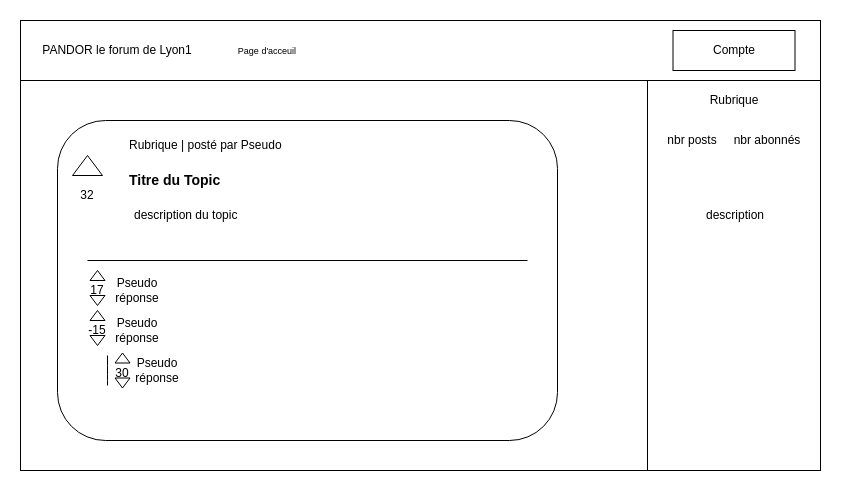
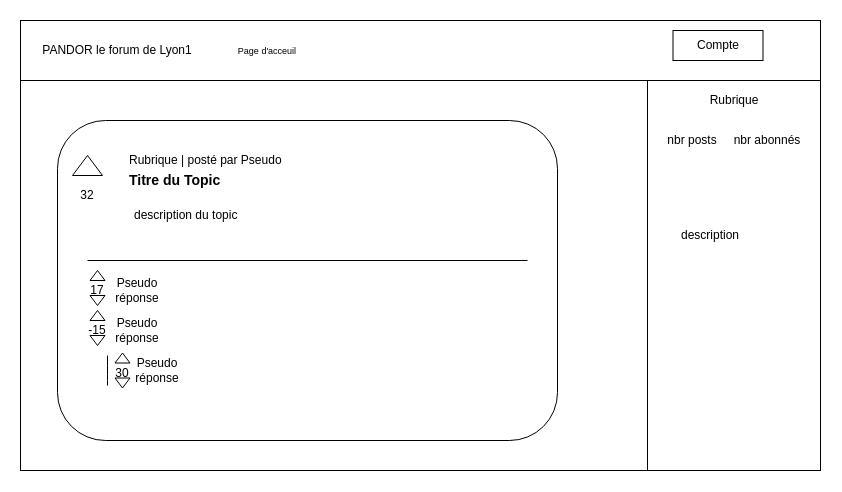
  <mxCell id="0" />
  <mxCell id="1" parent="0" />
  <mxCell id="2" value="" style="rounded=0;whiteSpace=wrap;html=1;" parent="1" vertex="1"><mxGeometry x="20" y="20" width="800" height="450" as="geometry" /></mxCell>
  <mxCell id="3" value="" style="rounded=0;whiteSpace=wrap;html=1;" parent="1" vertex="1"><mxGeometry x="20" y="20" width="800" height="60" as="geometry" /></mxCell>
  <mxCell id="4" value="PANDOR le forum de Lyon1" style="text;html=1;strokeColor=none;fillColor=none;align=center;verticalAlign=middle;whiteSpace=wrap;rounded=0;" parent="1" vertex="1"><mxGeometry x="27" y="40" width="180" height="20" as="geometry" /></mxCell>
  <mxCell id="5" value="&lt;font style=&quot;font-size: 9px&quot;&gt;Page d'acceuil&lt;br&gt;&lt;/font&gt;" style="text;html=1;strokeColor=none;fillColor=none;align=center;verticalAlign=middle;whiteSpace=wrap;rounded=0;" parent="1" vertex="1"><mxGeometry x="197" y="40" width="140" height="20" as="geometry" /></mxCell>
  <mxCell id="6" value="" style="rounded=0;whiteSpace=wrap;html=1;" parent="1" vertex="1"><mxGeometry x="647" y="80" width="173" height="390" as="geometry" /></mxCell>
  <mxCell id="7" value="Rubrique" style="text;html=1;strokeColor=none;fillColor=none;align=center;verticalAlign=middle;whiteSpace=wrap;rounded=0;" parent="1" vertex="1"><mxGeometry x="668.5" y="90" width="130" height="20" as="geometry" /></mxCell>
- <mxCell id="8" value="description" style="text;html=1;strokeColor=none;fillColor=none;align=center;verticalAlign=middle;whiteSpace=wrap;rounded=0;" parent="1" vertex="1"><mxGeometry x="674.5" y="190" width="120" height="50" as="geometry" /></mxCell>
- <mxCell id="9" value="Compte" style="rounded=0;whiteSpace=wrap;html=1;" parent="1" vertex="1"><mxGeometry x="672.5" y="30" width="122" height="40" as="geometry" /></mxCell>
+ <mxCell id="8" value="description" style="text;html=1;strokeColor=none;fillColor=none;align=center;verticalAlign=middle;whiteSpace=wrap;rounded=0;" parent="1" vertex="1"><mxGeometry x="649.5" y="210" width="120" height="50" as="geometry" /></mxCell>
+ <mxCell id="9" value="Compte" style="rounded=0;whiteSpace=wrap;html=1;" parent="1" vertex="1"><mxGeometry x="672.5" y="30" width="90" height="30" as="geometry" /></mxCell>
  <mxCell id="10" value="" style="rounded=1;whiteSpace=wrap;html=1;" parent="1" vertex="1"><mxGeometry x="57" y="120" width="500" height="320" as="geometry" /></mxCell>
  <mxCell id="11" value="" style="triangle;whiteSpace=wrap;html=1;rotation=-90;" parent="1" vertex="1"><mxGeometry x="77" y="150" width="20" height="30" as="geometry" /></mxCell>
  <mxCell id="12" value="32" style="text;html=1;strokeColor=none;fillColor=none;align=center;verticalAlign=middle;whiteSpace=wrap;rounded=0;direction=south;" parent="1" vertex="1"><mxGeometry x="77" y="190" width="20" height="10" as="geometry" /></mxCell>
- <mxCell id="13" value="&lt;div align=&quot;left&quot;&gt;Rubrique | posté par Pseudo&lt;/div&gt;" style="text;html=1;strokeColor=none;fillColor=none;align=left;verticalAlign=middle;whiteSpace=wrap;rounded=0;" parent="1" vertex="1"><mxGeometry x="127" y="135" width="190" height="20" as="geometry" /></mxCell>
+ <mxCell id="13" value="&lt;div align=&quot;left&quot;&gt;Rubrique | posté par Pseudo&lt;/div&gt;" style="text;html=1;strokeColor=none;fillColor=none;align=left;verticalAlign=middle;whiteSpace=wrap;rounded=0;" parent="1" vertex="1"><mxGeometry x="127" y="150" width="190" height="20" as="geometry" /></mxCell>
  <mxCell id="14" value="&lt;div align=&quot;left&quot;&gt;&lt;font style=&quot;font-size: 14px&quot;&gt;&lt;b&gt;Titre du Topic&lt;/b&gt;&lt;/font&gt;&lt;/div&gt;" style="text;html=1;strokeColor=none;fillColor=none;align=left;verticalAlign=middle;whiteSpace=wrap;rounded=0;" parent="1" vertex="1"><mxGeometry x="127" y="170" width="150" height="20" as="geometry" /></mxCell>
  <mxCell id="15" value="description du topic" style="text;html=1;strokeColor=none;fillColor=none;align=left;verticalAlign=middle;whiteSpace=wrap;rounded=0;" parent="1" vertex="1"><mxGeometry x="132" y="200" width="390" height="30" as="geometry" /></mxCell>
  <mxCell id="16" value="nbr posts" style="text;html=1;strokeColor=none;fillColor=none;align=center;verticalAlign=middle;whiteSpace=wrap;rounded=0;" vertex="1" parent="1"><mxGeometry x="657" y="115" width="70" height="50" as="geometry" /></mxCell>
  <mxCell id="17" value="nbr abonnés" style="text;html=1;strokeColor=none;fillColor=none;align=center;verticalAlign=middle;whiteSpace=wrap;rounded=0;" vertex="1" parent="1"><mxGeometry x="727" y="115" width="80" height="50" as="geometry" /></mxCell>
  <mxCell id="18" value="" style="endArrow=none;html=1;" edge="1" parent="1"><mxGeometry width="50" height="50" relative="1" as="geometry"><mxPoint x="87" y="260" as="sourcePoint" /><mxPoint x="527" y="260" as="targetPoint" /></mxGeometry></mxCell>
  <mxCell id="19" value="&lt;div&gt;Pseudo&lt;/div&gt;&lt;div&gt;réponse&lt;br&gt;&lt;/div&gt;" style="text;html=1;strokeColor=none;fillColor=none;align=center;verticalAlign=middle;whiteSpace=wrap;rounded=0;" vertex="1" parent="1"><mxGeometry x="117" y="280" width="40" height="20" as="geometry" /></mxCell>
  <mxCell id="20" value="&lt;div&gt;Pseudo&lt;/div&gt;&lt;div&gt;réponse&lt;br&gt;&lt;/div&gt;" style="text;html=1;strokeColor=none;fillColor=none;align=center;verticalAlign=middle;whiteSpace=wrap;rounded=0;" vertex="1" parent="1"><mxGeometry x="117" y="320" width="40" height="20" as="geometry" /></mxCell>
  <mxCell id="21" value="&lt;div&gt;Pseudo&lt;/div&gt;&lt;div&gt;réponse&lt;br&gt;&lt;/div&gt;" style="text;html=1;strokeColor=none;fillColor=none;align=center;verticalAlign=middle;whiteSpace=wrap;rounded=0;" vertex="1" parent="1"><mxGeometry x="137" y="360" width="40" height="20" as="geometry" /></mxCell>
  <mxCell id="22" value="" style="endArrow=none;html=1;" edge="1" parent="1"><mxGeometry width="50" height="50" relative="1" as="geometry"><mxPoint x="107" y="385" as="sourcePoint" /><mxPoint x="107" y="355" as="targetPoint" /><Array as="points"><mxPoint x="107" y="375" /></Array></mxGeometry></mxCell>
  <mxCell id="23" value="" style="triangle;whiteSpace=wrap;html=1;rotation=-90;" vertex="1" parent="1"><mxGeometry x="92" y="267.5" width="10" height="15" as="geometry" /></mxCell>
  <mxCell id="24" value="" style="triangle;whiteSpace=wrap;html=1;rotation=90;" vertex="1" parent="1"><mxGeometry x="92" y="292.5" width="10" height="15" as="geometry" /></mxCell>
  <mxCell id="25" value="17" style="text;html=1;strokeColor=none;fillColor=none;align=center;verticalAlign=middle;whiteSpace=wrap;rounded=0;" vertex="1" parent="1"><mxGeometry x="77" y="280" width="40" height="20" as="geometry" /></mxCell>
  <mxCell id="26" value="" style="triangle;whiteSpace=wrap;html=1;rotation=-90;" vertex="1" parent="1"><mxGeometry x="92" y="307.5" width="10" height="15" as="geometry" /></mxCell>
  <mxCell id="27" value="" style="triangle;whiteSpace=wrap;html=1;rotation=90;" vertex="1" parent="1"><mxGeometry x="92" y="332.5" width="10" height="15" as="geometry" /></mxCell>
  <mxCell id="28" value="-15" style="text;html=1;strokeColor=none;fillColor=none;align=center;verticalAlign=middle;whiteSpace=wrap;rounded=0;" vertex="1" parent="1"><mxGeometry x="77" y="320" width="40" height="20" as="geometry" /></mxCell>
  <mxCell id="29" value="" style="triangle;whiteSpace=wrap;html=1;rotation=-90;" vertex="1" parent="1"><mxGeometry x="117" y="350" width="10" height="15" as="geometry" /></mxCell>
  <mxCell id="30" value="" style="triangle;whiteSpace=wrap;html=1;rotation=90;" vertex="1" parent="1"><mxGeometry x="117" y="375" width="10" height="15" as="geometry" /></mxCell>
  <mxCell id="31" value="30" style="text;html=1;strokeColor=none;fillColor=none;align=center;verticalAlign=middle;whiteSpace=wrap;rounded=0;" vertex="1" parent="1"><mxGeometry x="102" y="362.5" width="40" height="20" as="geometry" /></mxCell>
